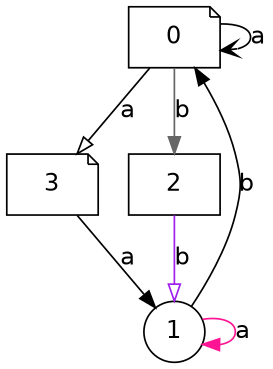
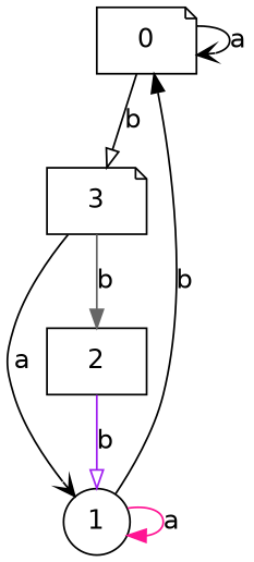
  digraph {
    d2tdocpreamble="\usetikzlibrary{automata}"
    d2tfigpreamble="\tikzstyle{every state}= [ draw=blue!50,very thick,fill=blue!20]  \tikzstyle{auto}= [fill=white]"
    fontname="DejaVu Sans"
    ranksep=0.5
    node [fontname="DejaVu Sans" shape=note style=state]
    edge [arrowhead=normal color=black fontname="DejaVu Sans" lblstyle=auto topath="bend right"]
    n1 [label=0]
    n2 [label=3 style="state, initial, accepting"]
    n3 [label=1 shape=circle]
    n4 [label=2 shape=box]
    n1 -> n1 [arrowhead=vee label=a topath="loop above"]
-   n1 -> n2 [arrowhead=onormal label=a]
-   n2 -> n3 [label=a]
-   n1 -> n4 [color=gray40 label=b]
+   n1 -> n2 [arrowhead=onormal label=b]
+   n2 -> n3 [arrowhead=vee label=a]
+   n2 -> n4 [color=gray40 label=b]
    n3 -> n1 [label=b]
    n3 -> n3 [color=deeppink label=a topath="loop above"]
    n4 -> n3 [arrowhead=onormal color=purple label=b]
  }
